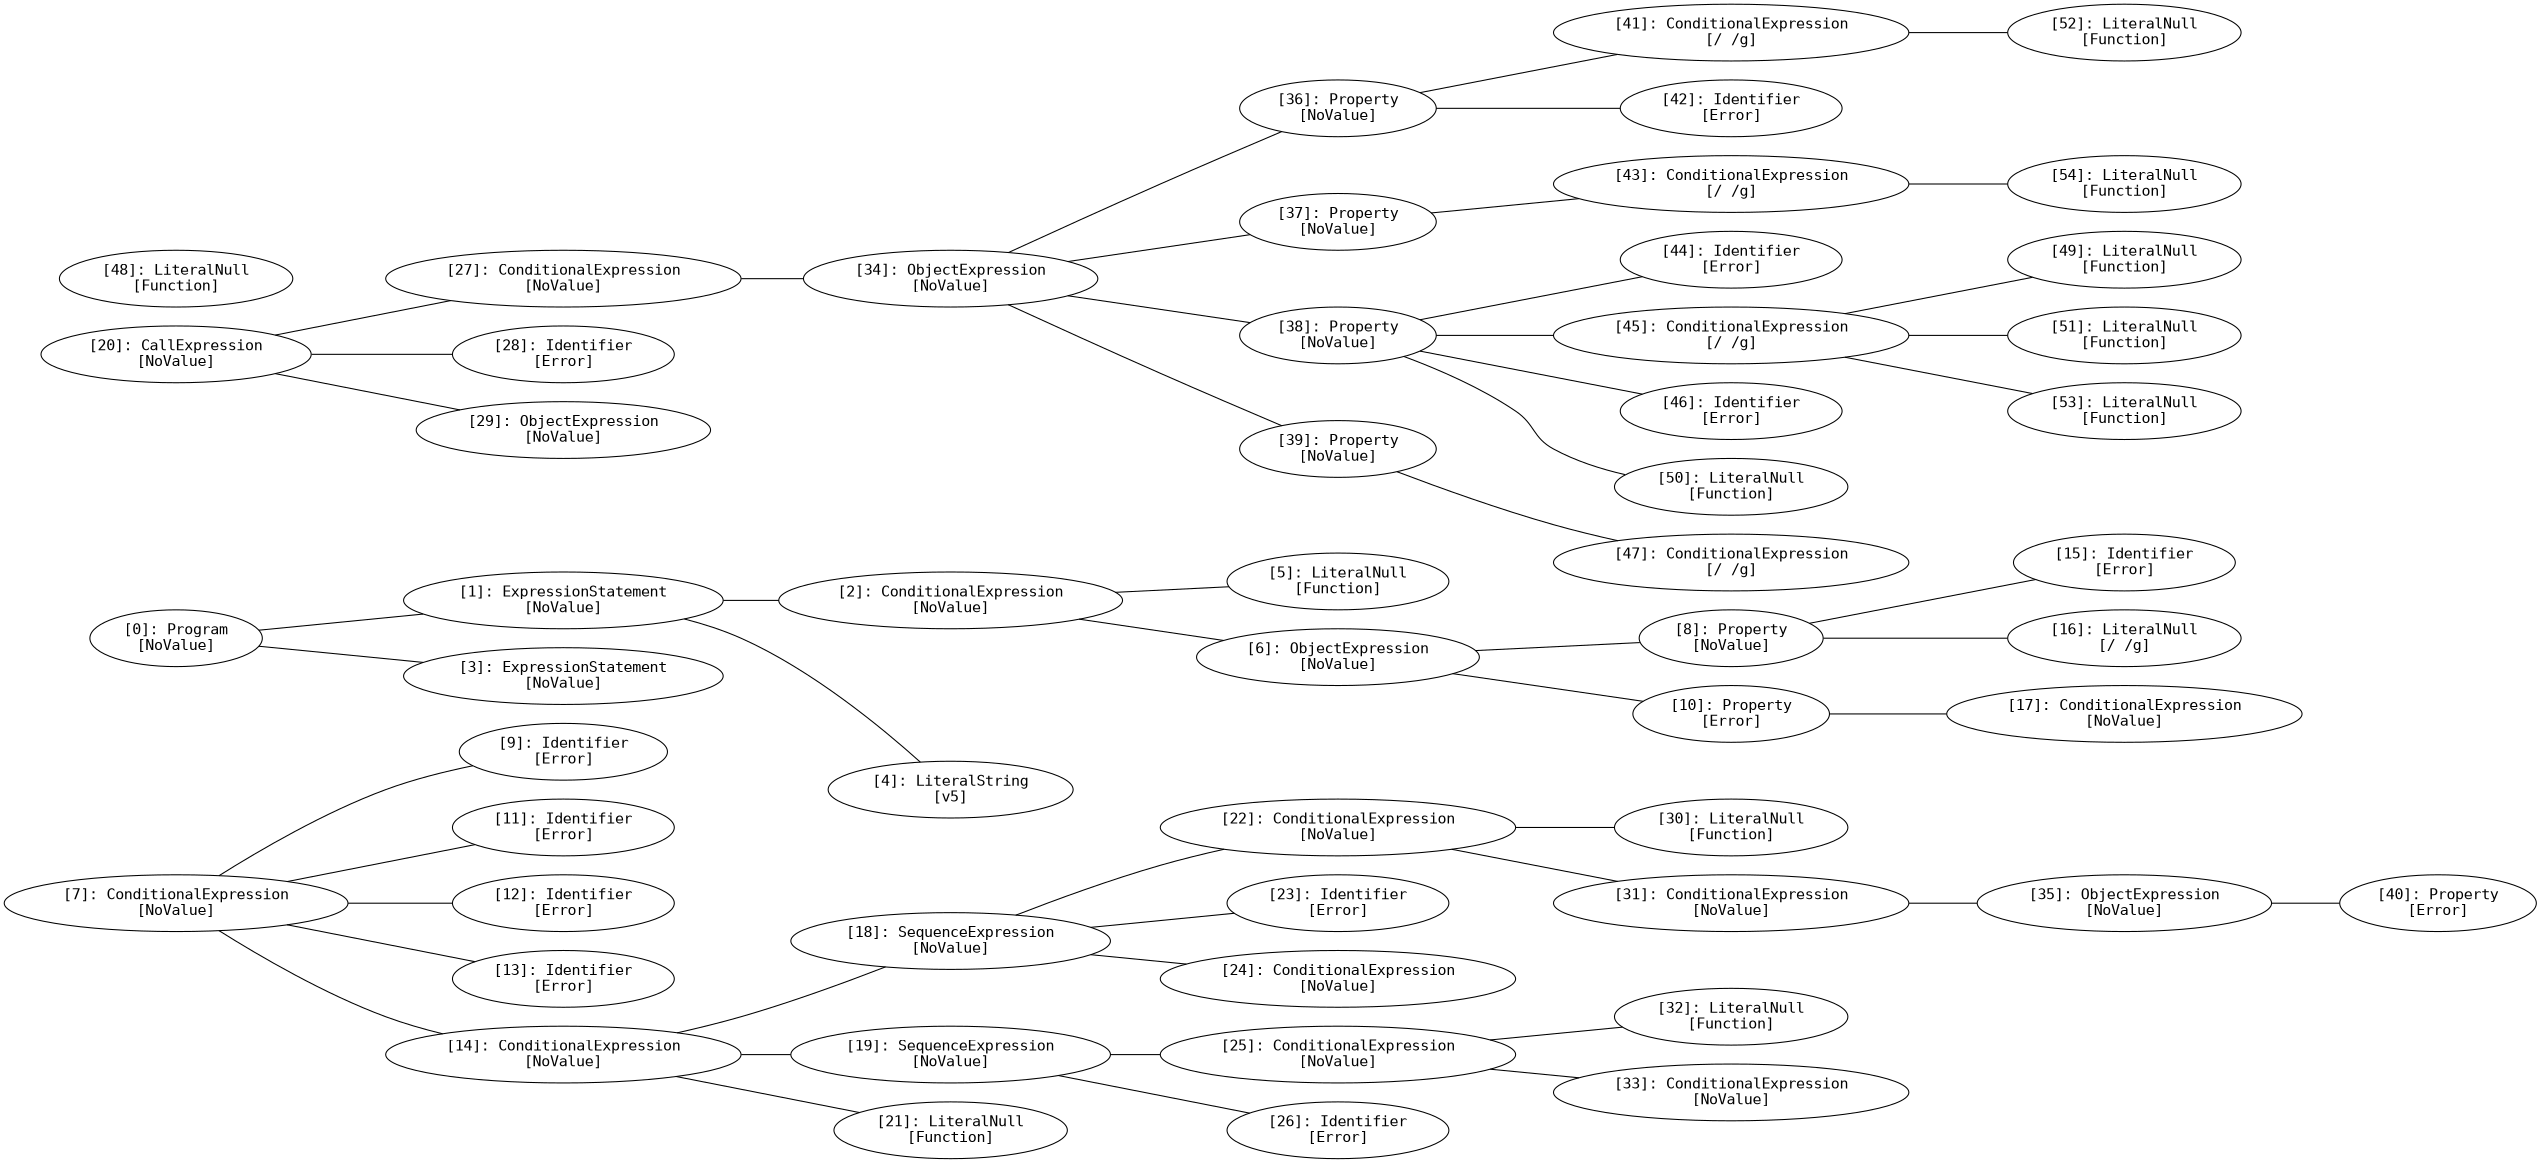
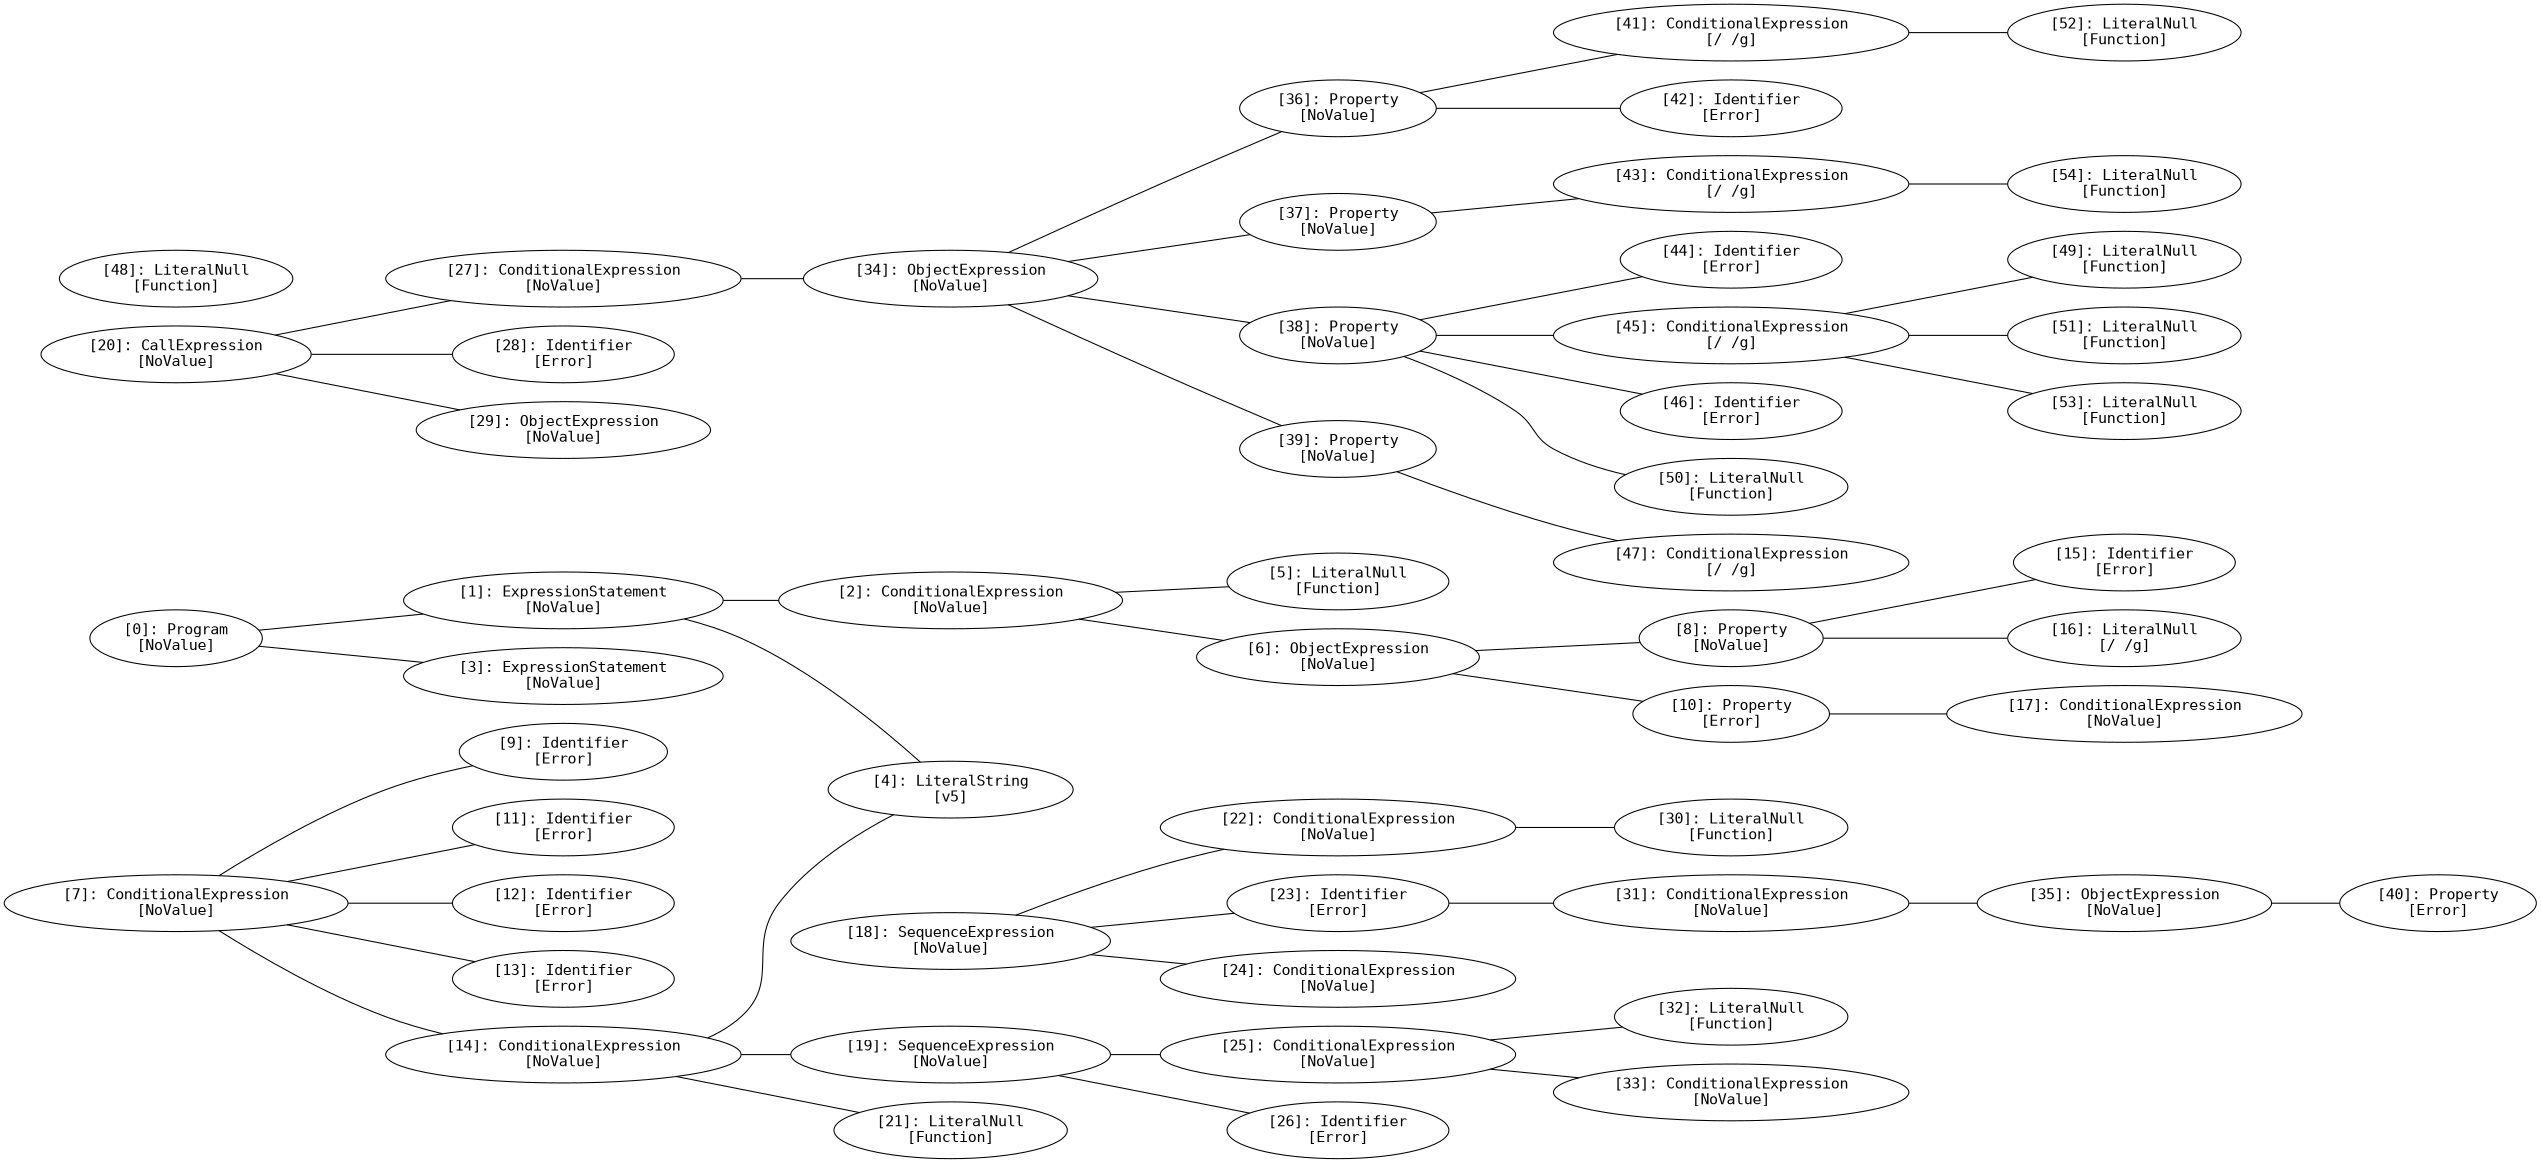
  graph {
    fontname="DejaVu Sans Mono"
    rankdir=LR
    node [fontname="DejaVu Sans Mono"]
    edge [fontname="DejaVu Sans Mono"]
    n1 [label="[0]: Program\n[NoValue]"]
    n2 [label="[1]: ExpressionStatement\n[NoValue]"]
    n3 [label="[3]: ExpressionStatement\n[NoValue]"]
    n4 [label="[2]: ConditionalExpression\n[NoValue]"]
    n5 [label="[4]: LiteralString\n[v5]"]
    n6 [label="[5]: LiteralNull\n[Function]"]
    n7 [label="[6]: ObjectExpression\n[NoValue]"]
    n8 [label="[8]: Property\n[NoValue]"]
    n9 [label="[10]: Property\n[Error]"]
    n10 [label="[7]: ConditionalExpression\n[NoValue]"]
    n11 [label="[9]: Identifier\n[Error]"]
    n12 [label="[11]: Identifier\n[Error]"]
    n13 [label="[12]: Identifier\n[Error]"]
    n14 [label="[13]: Identifier\n[Error]"]
    n15 [label="[14]: ConditionalExpression\n[NoValue]"]
    n16 [label="[15]: Identifier\n[Error]"]
    n17 [label="[16]: LiteralNull\n[/ /g]"]
    n18 [label="[17]: ConditionalExpression\n[NoValue]"]
    n19 [label="[18]: SequenceExpression\n[NoValue]"]
    n20 [label="[19]: SequenceExpression\n[NoValue]"]
    n21 [label="[21]: LiteralNull\n[Function]"]
    n22 [label="[22]: ConditionalExpression\n[NoValue]"]
    n23 [label="[23]: Identifier\n[Error]"]
    n24 [label="[24]: ConditionalExpression\n[NoValue]"]
    n25 [label="[25]: ConditionalExpression\n[NoValue]"]
    n26 [label="[26]: Identifier\n[Error]"]
    n27 [label="[20]: CallExpression\n[NoValue]"]
    n28 [label="[27]: ConditionalExpression\n[NoValue]"]
    n29 [label="[28]: Identifier\n[Error]"]
    n30 [label="[29]: ObjectExpression\n[NoValue]"]
    n31 [label="[30]: LiteralNull\n[Function]"]
    n32 [label="[31]: ConditionalExpression\n[NoValue]"]
    n33 [label="[32]: LiteralNull\n[Function]"]
    n34 [label="[33]: ConditionalExpression\n[NoValue]"]
    n35 [label="[34]: ObjectExpression\n[NoValue]"]
    n36 [label="[35]: ObjectExpression\n[NoValue]"]
    n37 [label="[36]: Property\n[NoValue]"]
    n38 [label="[37]: Property\n[NoValue]"]
    n39 [label="[38]: Property\n[NoValue]"]
    n40 [label="[39]: Property\n[NoValue]"]
    n41 [label="[40]: Property\n[Error]"]
    n42 [label="[41]: ConditionalExpression\n[/ /g]"]
    n43 [label="[42]: Identifier\n[Error]"]
    n44 [label="[43]: ConditionalExpression\n[/ /g]"]
    n45 [label="[44]: Identifier\n[Error]"]
    n46 [label="[45]: ConditionalExpression\n[/ /g]"]
    n47 [label="[46]: Identifier\n[Error]"]
    n48 [label="[50]: LiteralNull\n[Function]"]
    n49 [label="[47]: ConditionalExpression\n[/ /g]"]
    n50 [label="[52]: LiteralNull\n[Function]"]
    n51 [label="[54]: LiteralNull\n[Function]"]
    n52 [label="[49]: LiteralNull\n[Function]"]
    n53 [label="[51]: LiteralNull\n[Function]"]
    n54 [label="[53]: LiteralNull\n[Function]"]
    n55 [label="[48]: LiteralNull\n[Function]"]
    n1 -- n2
    n1 -- n3
    n2 -- n4
    n2 -- n5
    n4 -- n6
    n4 -- n7
    n7 -- n8
    n7 -- n9
    n8 -- n16
    n8 -- n17
    n9 -- n18
    n10 -- n11
    n10 -- n12
    n10 -- n13
    n10 -- n14
    n10 -- n15
-   n15 -- n19
+   n15 -- n5
    n15 -- n20
    n15 -- n21
    n19 -- n22
    n19 -- n23
    n19 -- n24
    n20 -- n25
    n20 -- n26
    n22 -- n31
-   n22 -- n32
+   n23 -- n32
    n25 -- n33
    n25 -- n34
    n27 -- n28
    n27 -- n29
    n27 -- n30
    n28 -- n35
    n32 -- n36
    n35 -- n37
    n35 -- n38
    n35 -- n39
    n35 -- n40
    n36 -- n41
    n37 -- n42
    n37 -- n43
    n38 -- n44
    n39 -- n45
    n39 -- n46
    n39 -- n47
    n39 -- n48
    n40 -- n49
    n42 -- n50
    n44 -- n51
    n46 -- n52
    n46 -- n53
    n46 -- n54
  }
